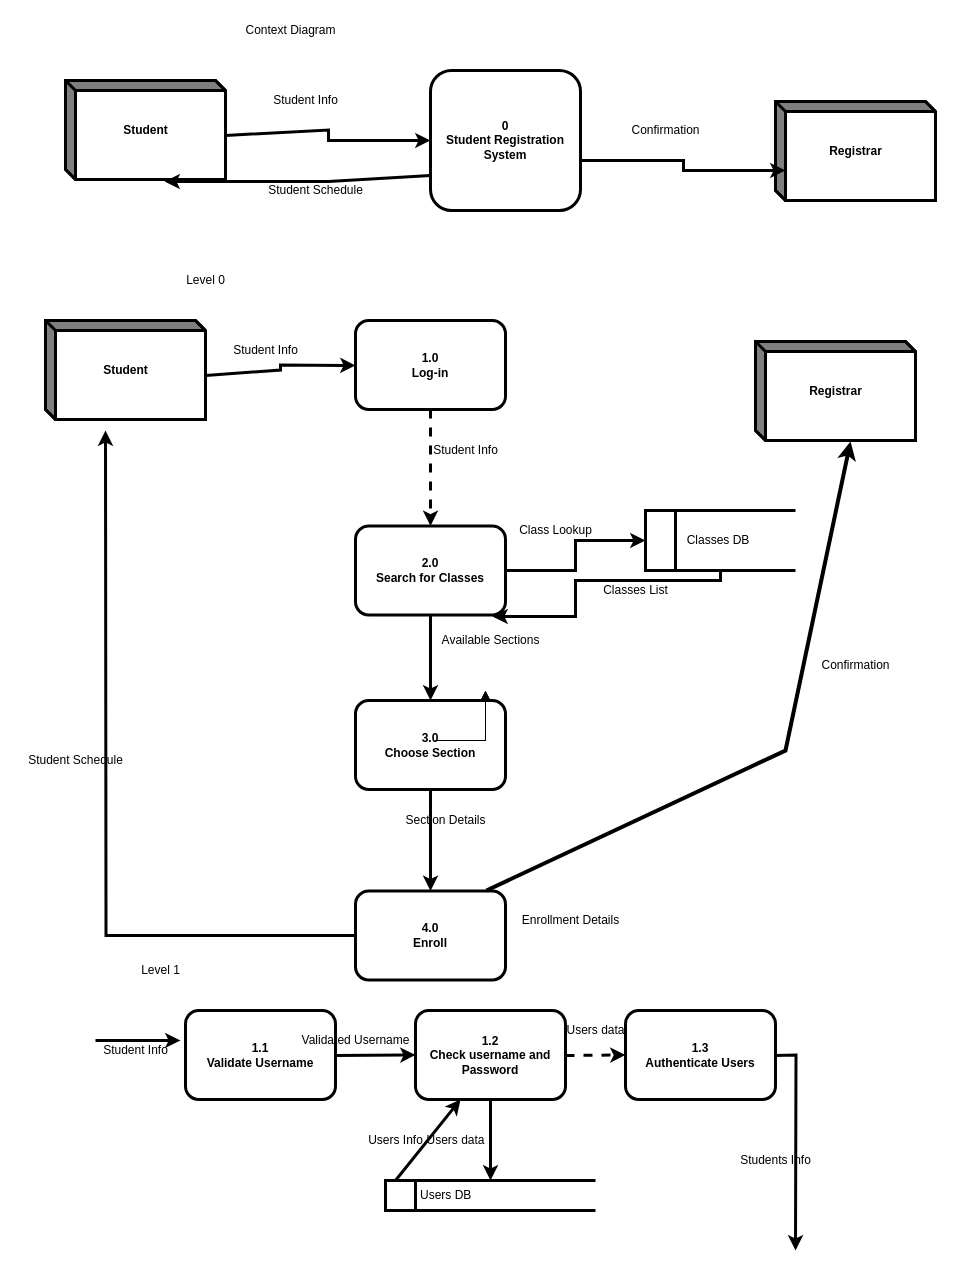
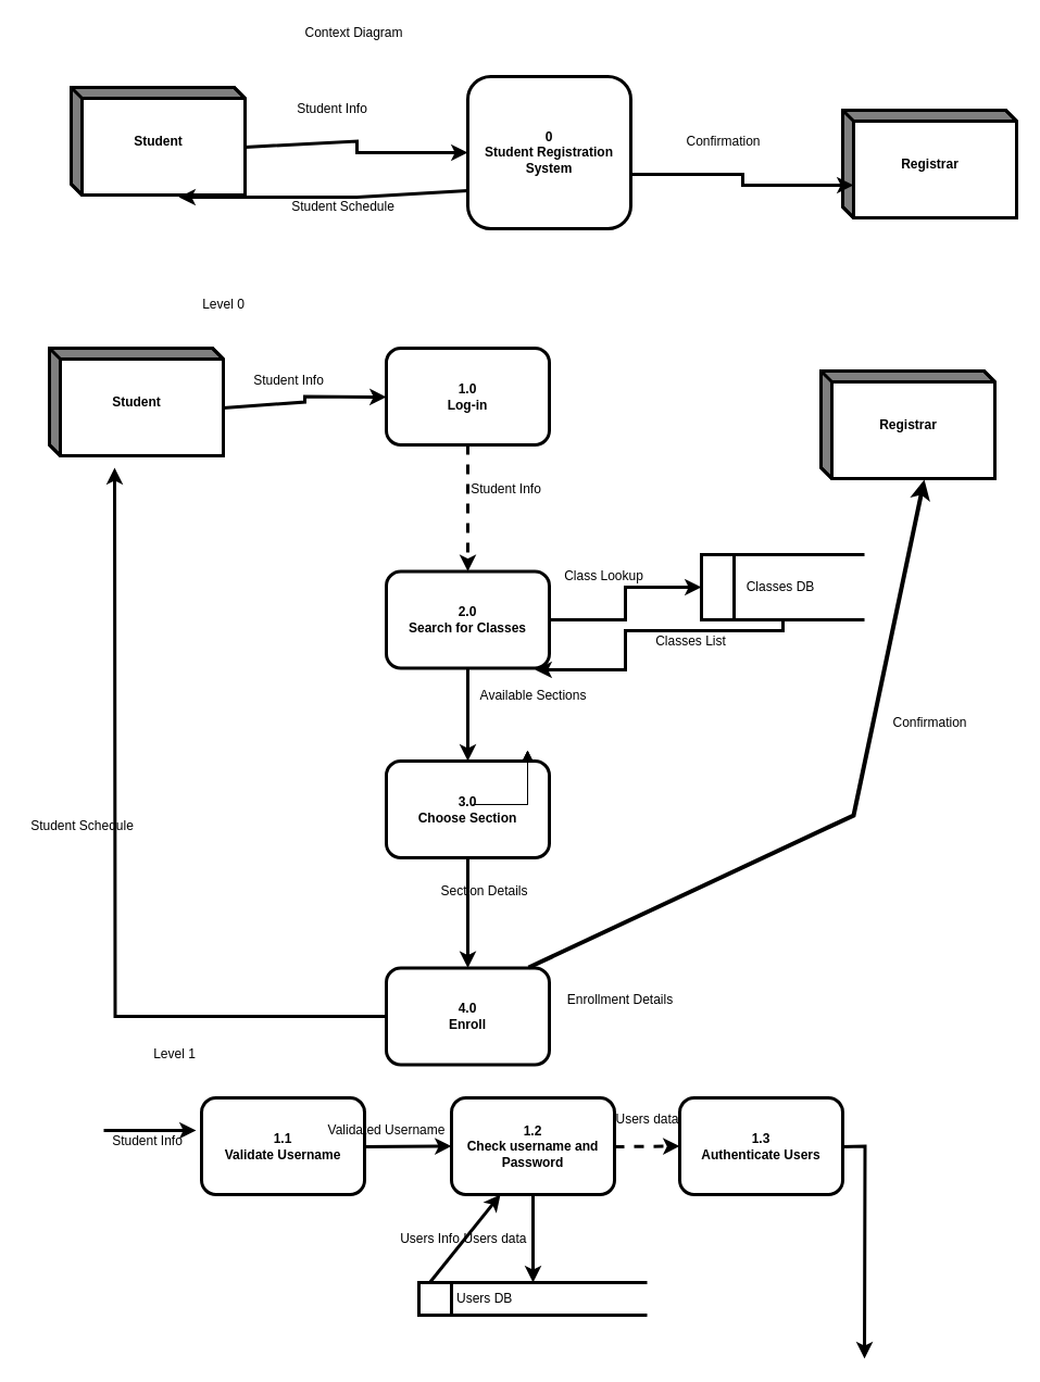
  <mxCell id="0" />
  <mxCell id="1" parent="0" />
  <mxCell id="2" style="edgeStyle=orthogonalEdgeStyle;rounded=0;orthogonalLoop=1;jettySize=auto;html=1;strokeWidth=3;" parent="1" source="3" target="6" edge="1"><mxGeometry relative="1" as="geometry"><Array as="points"><mxPoint x="328" y="130" /><mxPoint x="328" y="140" /></Array></mxGeometry></mxCell>
  <mxCell id="3" value="Student" style="html=1;dashed=0;whitespace=wrap;shape=mxgraph.dfd.externalEntity;shadow=0;glass=0;comic=0;labelBackgroundColor=none;strokeWidth=3;fillColor=none;fontColor=#000000;labelBorderColor=none;align=center;fontStyle=1;snapToPoint=1;" parent="1" vertex="1"><mxGeometry x="65" y="80" width="160" height="99" as="geometry" /></mxCell>
- <mxCell id="4" value="Context Diagram" style="text;html=1;align=center;verticalAlign=middle;resizable=0;points=[];autosize=1;" parent="1" vertex="1"><mxGeometry x="235" y="20" width="110" height="20" as="geometry" /></mxCell>
+ <mxCell id="4" value="Context Diagram" style="text;html=1;align=center;verticalAlign=middle;resizable=0;points=[];autosize=1;" parent="1" vertex="1"><mxGeometry x="270" width="110" height="20" as="geometry" y="20" /></mxCell>
  <mxCell id="5" style="edgeStyle=orthogonalEdgeStyle;rounded=0;orthogonalLoop=1;jettySize=auto;html=1;entryX=0.619;entryY=1.02;entryDx=0;entryDy=0;entryPerimeter=0;strokeWidth=3;" parent="1" source="6" target="3" edge="1"><mxGeometry relative="1" as="geometry"><Array as="points"><mxPoint x="328" y="181" /></Array></mxGeometry></mxCell>
  <mxCell id="6" value="0&#10;Student Registration System" style="rounded=1;whiteSpace=wrap;shadow=0;glass=0;comic=0;labelBackgroundColor=none;strokeWidth=3;fillColor=none;fontColor=#000000;fontStyle=1;snapToPoint=1;" parent="1" vertex="1"><mxGeometry x="430" y="70" width="150" height="140" as="geometry" /></mxCell>
  <mxCell id="7" value="Student Info" style="text;html=1;align=center;verticalAlign=middle;resizable=0;points=[];autosize=1;" parent="1" vertex="1"><mxGeometry x="265" y="90" width="80" height="20" as="geometry" /></mxCell>
  <mxCell id="8" value="Student Schedule" style="text;html=1;align=center;verticalAlign=middle;resizable=0;points=[];autosize=1;" parent="1" vertex="1"><mxGeometry x="260" y="180" width="110" height="20" as="geometry" /></mxCell>
  <mxCell id="9" value="Level 0&lt;br&gt;" style="text;html=1;align=center;verticalAlign=middle;resizable=0;points=[];autosize=1;" parent="1" vertex="1"><mxGeometry x="180" y="270" width="50" height="20" as="geometry" /></mxCell>
  <mxCell id="10" style="edgeStyle=orthogonalEdgeStyle;rounded=0;orthogonalLoop=1;jettySize=auto;html=1;strokeWidth=3;" parent="1" source="11" target="13" edge="1"><mxGeometry relative="1" as="geometry" /></mxCell>
  <mxCell id="11" value="Student" style="html=1;dashed=0;whitespace=wrap;shape=mxgraph.dfd.externalEntity;shadow=0;glass=0;comic=0;labelBackgroundColor=none;strokeWidth=3;fillColor=none;fontColor=#000000;labelBorderColor=none;align=center;fontStyle=1;snapToPoint=1;" parent="1" vertex="1"><mxGeometry x="45" y="320" width="160" height="99" as="geometry" /></mxCell>
  <mxCell id="12" style="edgeStyle=orthogonalEdgeStyle;rounded=0;orthogonalLoop=1;jettySize=auto;html=1;entryX=0.5;entryY=0;entryDx=0;entryDy=0;strokeWidth=3;dashed=1;" parent="1" source="13" target="16" edge="1"><mxGeometry relative="1" as="geometry" /></mxCell>
  <mxCell id="13" value="1.0&#10;Log-in" style="rounded=1;whiteSpace=wrap;shadow=0;glass=0;comic=0;labelBackgroundColor=none;strokeWidth=3;fillColor=none;fontColor=#000000;fontStyle=1;snapToPoint=1;" parent="1" vertex="1"><mxGeometry x="355" y="320" width="150" height="89" as="geometry" /></mxCell>
  <mxCell id="14" style="edgeStyle=orthogonalEdgeStyle;rounded=0;orthogonalLoop=1;jettySize=auto;html=1;entryX=0;entryY=0.5;entryDx=0;entryDy=0;strokeWidth=3;" parent="1" source="16" target="20" edge="1"><mxGeometry relative="1" as="geometry" /></mxCell>
  <mxCell id="15" style="edgeStyle=orthogonalEdgeStyle;rounded=0;orthogonalLoop=1;jettySize=auto;html=1;entryX=0.5;entryY=0;entryDx=0;entryDy=0;strokeWidth=3;" parent="1" source="16" target="24" edge="1"><mxGeometry relative="1" as="geometry" /></mxCell>
  <mxCell id="16" value="2.0&#10;Search for Classes" style="rounded=1;whiteSpace=wrap;shadow=0;glass=0;comic=0;labelBackgroundColor=none;strokeWidth=3;fillColor=none;fontColor=#000000;fontStyle=1;snapToPoint=1;" parent="1" vertex="1"><mxGeometry x="355" y="525.5" width="150" height="89" as="geometry" /></mxCell>
  <mxCell id="17" value="Student Info" style="text;html=1;align=center;verticalAlign=middle;resizable=0;points=[];autosize=1;" parent="1" vertex="1"><mxGeometry x="225" y="340" width="80" height="20" as="geometry" /></mxCell>
  <mxCell id="18" value="Student Info" style="text;html=1;align=center;verticalAlign=middle;resizable=0;points=[];autosize=1;" parent="1" vertex="1"><mxGeometry x="425" y="440" width="80" height="20" as="geometry" /></mxCell>
  <mxCell id="19" style="edgeStyle=orthogonalEdgeStyle;rounded=0;orthogonalLoop=1;jettySize=auto;html=1;entryX=0.913;entryY=1.017;entryDx=0;entryDy=0;entryPerimeter=0;strokeWidth=3;" parent="1" source="20" target="16" edge="1"><mxGeometry relative="1" as="geometry"><Array as="points"><mxPoint x="720" y="580" /><mxPoint x="575" y="580" /><mxPoint x="575" y="616" /></Array></mxGeometry></mxCell>
  <mxCell id="20" value="&amp;nbsp; &amp;nbsp; &amp;nbsp; &amp;nbsp; &amp;nbsp; &amp;nbsp;Classes DB" style="html=1;dashed=0;whitespace=wrap;shape=mxgraph.dfd.dataStoreID;align=left;spacingLeft=3;points=[[0,0],[0.5,0],[1,0],[0,0.5],[1,0.5],[0,1],[0.5,1],[1,1]];shadow=0;glass=0;comic=0;labelBackgroundColor=none;strokeWidth=3;fillColor=none;fontColor=#000000;" parent="1" vertex="1"><mxGeometry x="645" y="510" width="150" height="60" as="geometry" /></mxCell>
  <mxCell id="21" value="Class Lookup" style="text;html=1;align=center;verticalAlign=middle;resizable=0;points=[];autosize=1;" parent="1" vertex="1"><mxGeometry x="510" y="520" width="90" height="20" as="geometry" /></mxCell>
  <mxCell id="22" value="Classes List" style="text;html=1;align=center;verticalAlign=middle;resizable=0;points=[];autosize=1;" parent="1" vertex="1"><mxGeometry x="595" y="580" width="80" height="20" as="geometry" /></mxCell>
  <mxCell id="23" style="edgeStyle=orthogonalEdgeStyle;rounded=0;orthogonalLoop=1;jettySize=auto;html=1;entryX=0.5;entryY=0;entryDx=0;entryDy=0;strokeWidth=3;" parent="1" source="24" target="27" edge="1"><mxGeometry relative="1" as="geometry" /></mxCell>
  <mxCell id="24" value="3.0&#10;Choose Section" style="rounded=1;whiteSpace=wrap;shadow=0;glass=0;comic=0;labelBackgroundColor=none;strokeWidth=3;fillColor=none;fontColor=#000000;fontStyle=1;snapToPoint=1;" parent="1" vertex="1"><mxGeometry x="355" y="700" width="150" height="89" as="geometry" /></mxCell>
  <mxCell id="25" value="&amp;nbsp; &amp;nbsp; &amp;nbsp; &amp;nbsp; &amp;nbsp; &amp;nbsp; &amp;nbsp; &amp;nbsp; &amp;nbsp; &amp;nbsp; &amp;nbsp; &amp;nbsp; &amp;nbsp; &amp;nbsp;Available Sections" style="text;html=1;align=center;verticalAlign=middle;resizable=0;points=[];autosize=1;" parent="1" vertex="1"><mxGeometry x="345" y="630" width="200" height="20" as="geometry" /></mxCell>
  <mxCell id="26" style="edgeStyle=orthogonalEdgeStyle;rounded=0;orthogonalLoop=1;jettySize=auto;html=1;strokeWidth=3;" parent="1" source="27" edge="1"><mxGeometry relative="1" as="geometry"><mxPoint x="105" y="430" as="targetPoint" /></mxGeometry></mxCell>
  <mxCell id="27" value="4.0&#10;Enroll" style="rounded=1;whiteSpace=wrap;shadow=0;glass=0;comic=0;labelBackgroundColor=none;strokeWidth=3;fillColor=none;fontColor=#000000;fontStyle=1;snapToPoint=1;" parent="1" vertex="1"><mxGeometry x="355" y="890.5" width="150" height="89" as="geometry" /></mxCell>
  <mxCell id="28" value="Section Details&lt;br&gt;" style="text;html=1;align=center;verticalAlign=middle;resizable=0;points=[];autosize=1;" parent="1" vertex="1"><mxGeometry x="395" y="810" width="100" height="20" as="geometry" /></mxCell>
  <mxCell id="29" value="Enrollment Details&lt;br&gt;" style="text;html=1;align=center;verticalAlign=middle;resizable=0;points=[];autosize=1;" parent="1" vertex="1"><mxGeometry x="515" y="910" width="110" height="20" as="geometry" /></mxCell>
  <mxCell id="30" value="Student Schedule" style="text;html=1;align=center;verticalAlign=middle;resizable=0;points=[];autosize=1;" parent="1" vertex="1"><mxGeometry x="20" y="750" width="110" height="20" as="geometry" /></mxCell>
  <mxCell id="31" value="Level 1&lt;br&gt;" style="text;html=1;align=center;verticalAlign=middle;resizable=0;points=[];autosize=1;" parent="1" vertex="1"><mxGeometry x="135" y="960" width="50" height="20" as="geometry" /></mxCell>
  <mxCell id="32" style="edgeStyle=orthogonalEdgeStyle;rounded=0;orthogonalLoop=1;jettySize=auto;html=1;strokeWidth=3;entryX=0;entryY=0.5;entryDx=0;entryDy=0;" parent="1" source="33" target="38" edge="1"><mxGeometry relative="1" as="geometry"><mxPoint x="355" y="1054.5" as="targetPoint" /></mxGeometry></mxCell>
  <mxCell id="33" value="1.1&#10;Validate Username" style="rounded=1;whiteSpace=wrap;shadow=0;glass=0;comic=0;labelBackgroundColor=none;strokeWidth=3;fillColor=none;fontColor=#000000;fontStyle=1;snapToPoint=1;" parent="1" vertex="1"><mxGeometry x="185" y="1010" width="150" height="89" as="geometry" /></mxCell>
  <mxCell id="34" value="" style="endArrow=classic;html=1;strokeWidth=3;" parent="1" edge="1"><mxGeometry width="50" height="50" relative="1" as="geometry"><mxPoint x="95" y="1040" as="sourcePoint" /><mxPoint x="180" y="1040" as="targetPoint" /></mxGeometry></mxCell>
  <mxCell id="35" value="Student Info" style="text;html=1;align=center;verticalAlign=middle;resizable=0;points=[];autosize=1;" parent="1" vertex="1"><mxGeometry x="95" y="1040" width="80" height="20" as="geometry" /></mxCell>
  <mxCell id="36" style="edgeStyle=orthogonalEdgeStyle;rounded=0;orthogonalLoop=1;jettySize=auto;html=1;entryX=0.5;entryY=0;entryDx=0;entryDy=0;strokeWidth=3;" parent="1" source="38" target="40" edge="1"><mxGeometry relative="1" as="geometry" /></mxCell>
  <mxCell id="37" style="edgeStyle=orthogonalEdgeStyle;rounded=0;orthogonalLoop=1;jettySize=auto;html=1;entryX=0;entryY=0.5;entryDx=0;entryDy=0;strokeWidth=3;dashed=1;" parent="1" source="38" target="45" edge="1"><mxGeometry relative="1" as="geometry" /></mxCell>
  <mxCell id="38" value="1.2&#10;Check username and Password" style="rounded=1;whiteSpace=wrap;shadow=0;glass=0;comic=0;labelBackgroundColor=none;strokeWidth=3;fillColor=none;fontColor=#000000;fontStyle=1;snapToPoint=1;" parent="1" vertex="1"><mxGeometry x="415" y="1010" width="150" height="89" as="geometry" /></mxCell>
  <mxCell id="39" value="Validated Username" style="text;html=1;align=center;verticalAlign=middle;resizable=0;points=[];autosize=1;" parent="1" vertex="1"><mxGeometry x="295" y="1030" width="120" height="20" as="geometry" /></mxCell>
  <mxCell id="40" value="&amp;nbsp; &amp;nbsp; &amp;nbsp; &amp;nbsp; &amp;nbsp;Users DB" style="html=1;dashed=0;whitespace=wrap;shape=mxgraph.dfd.dataStoreID;align=left;spacingLeft=3;points=[[0,0],[0.5,0],[1,0],[0,0.5],[1,0.5],[0,1],[0.5,1],[1,1]];shadow=0;glass=0;comic=0;labelBackgroundColor=none;strokeWidth=3;fillColor=none;fontColor=#000000;" parent="1" vertex="1"><mxGeometry x="385" y="1180" width="210" height="30" as="geometry" /></mxCell>
  <mxCell id="41" value="Users data" style="text;html=1;align=center;verticalAlign=middle;resizable=0;points=[];autosize=1;" parent="1" vertex="1"><mxGeometry x="420" y="1130" width="70" height="20" as="geometry" /></mxCell>
  <mxCell id="42" value="" style="endArrow=classic;html=1;strokeWidth=3;entryX=0.3;entryY=1;entryDx=0;entryDy=0;entryPerimeter=0;" parent="1" target="38" edge="1"><mxGeometry width="50" height="50" relative="1" as="geometry"><mxPoint x="395" y="1180" as="sourcePoint" /><mxPoint x="445" y="1130" as="targetPoint" /></mxGeometry></mxCell>
  <mxCell id="43" value="Users Info" style="text;html=1;align=center;verticalAlign=middle;resizable=0;points=[];autosize=1;" parent="1" vertex="1"><mxGeometry x="360" y="1130" width="70" height="20" as="geometry" /></mxCell>
  <mxCell id="44" style="edgeStyle=orthogonalEdgeStyle;rounded=0;orthogonalLoop=1;jettySize=auto;html=1;strokeWidth=3;" parent="1" source="45" edge="1"><mxGeometry relative="1" as="geometry"><mxPoint x="795" y="1250" as="targetPoint" /></mxGeometry></mxCell>
  <mxCell id="45" value="1.3&#10;Authenticate Users" style="rounded=1;whiteSpace=wrap;shadow=0;glass=0;comic=0;labelBackgroundColor=none;strokeWidth=3;fillColor=none;fontColor=#000000;fontStyle=1;snapToPoint=1;" parent="1" vertex="1"><mxGeometry x="625" y="1010" width="150" height="89" as="geometry" /></mxCell>
  <mxCell id="46" value="Users data" style="text;html=1;align=center;verticalAlign=middle;resizable=0;points=[];autosize=1;" parent="1" vertex="1"><mxGeometry x="560" y="1020" width="70" height="20" as="geometry" /></mxCell>
- <mxCell id="47" value="Students Info" style="text;html=1;align=center;verticalAlign=middle;resizable=0;points=[];autosize=1;" parent="1" vertex="1"><mxGeometry x="730" y="1150" width="90" height="20" as="geometry" /></mxCell>
  <mxCell id="48" value="Registrar" style="html=1;dashed=0;whitespace=wrap;shape=mxgraph.dfd.externalEntity;shadow=0;glass=0;comic=0;labelBackgroundColor=none;strokeWidth=3;fillColor=none;fontColor=#000000;labelBorderColor=none;align=center;fontStyle=1;snapToPoint=1;" vertex="1" parent="1"><mxGeometry x="775" y="101" width="160" height="99" as="geometry" /></mxCell>
  <mxCell id="49" style="edgeStyle=orthogonalEdgeStyle;rounded=0;orthogonalLoop=1;jettySize=auto;html=1;strokeWidth=3;" edge="1" parent="1"><mxGeometry relative="1" as="geometry"><Array as="points"><mxPoint x="683" y="160" /><mxPoint x="683" y="170" /></Array><mxPoint x="580" y="165" as="sourcePoint" /><mxPoint x="785" y="170" as="targetPoint" /></mxGeometry></mxCell>
  <mxCell id="50" value="Confirmation" style="text;html=1;align=center;verticalAlign=middle;resizable=0;points=[];autosize=1;" vertex="1" parent="1"><mxGeometry x="620" y="114.5" width="90" height="30" as="geometry" /></mxCell>
  <mxCell id="51" value="Registrar" style="html=1;dashed=0;whitespace=wrap;shape=mxgraph.dfd.externalEntity;shadow=0;glass=0;comic=0;labelBackgroundColor=none;strokeWidth=3;fillColor=none;fontColor=#000000;labelBorderColor=none;align=center;fontStyle=1;snapToPoint=1;" vertex="1" parent="1"><mxGeometry x="755" y="341" width="160" height="99" as="geometry" /></mxCell>
  <mxCell id="52" value="" style="edgeStyle=segmentEdgeStyle;endArrow=classic;html=1;curved=0;rounded=0;endSize=8;startSize=8;" edge="1" parent="1"><mxGeometry width="50" height="50" relative="1" as="geometry"><mxPoint x="435" y="740" as="sourcePoint" /><mxPoint x="485" y="690" as="targetPoint" /></mxGeometry></mxCell>
  <mxCell id="53" value="" style="edgeStyle=segmentEdgeStyle;endArrow=classic;html=1;curved=0;rounded=0;endSize=8;startSize=8;" edge="1" parent="1"><mxGeometry width="50" height="50" relative="1" as="geometry"><mxPoint x="435" y="740" as="sourcePoint" /><mxPoint x="485" y="690" as="targetPoint" /></mxGeometry></mxCell>
  <mxCell id="54" value="" style="endArrow=classic;html=1;rounded=0;entryX=0.594;entryY=1.01;entryDx=0;entryDy=0;entryPerimeter=0;exitX=0.873;exitY=-0.006;exitDx=0;exitDy=0;exitPerimeter=0;strokeWidth=4;" edge="1" parent="1" source="27" target="51"><mxGeometry width="50" height="50" relative="1" as="geometry"><mxPoint x="435" y="740" as="sourcePoint" /><mxPoint x="485" y="690" as="targetPoint" /><Array as="points"><mxPoint x="785" y="750" /></Array></mxGeometry></mxCell>
  <mxCell id="55" value="Confirmation" style="text;html=1;align=center;verticalAlign=middle;resizable=0;points=[];autosize=1;" vertex="1" parent="1"><mxGeometry x="810" y="650" width="90" height="30" as="geometry" /></mxCell>
